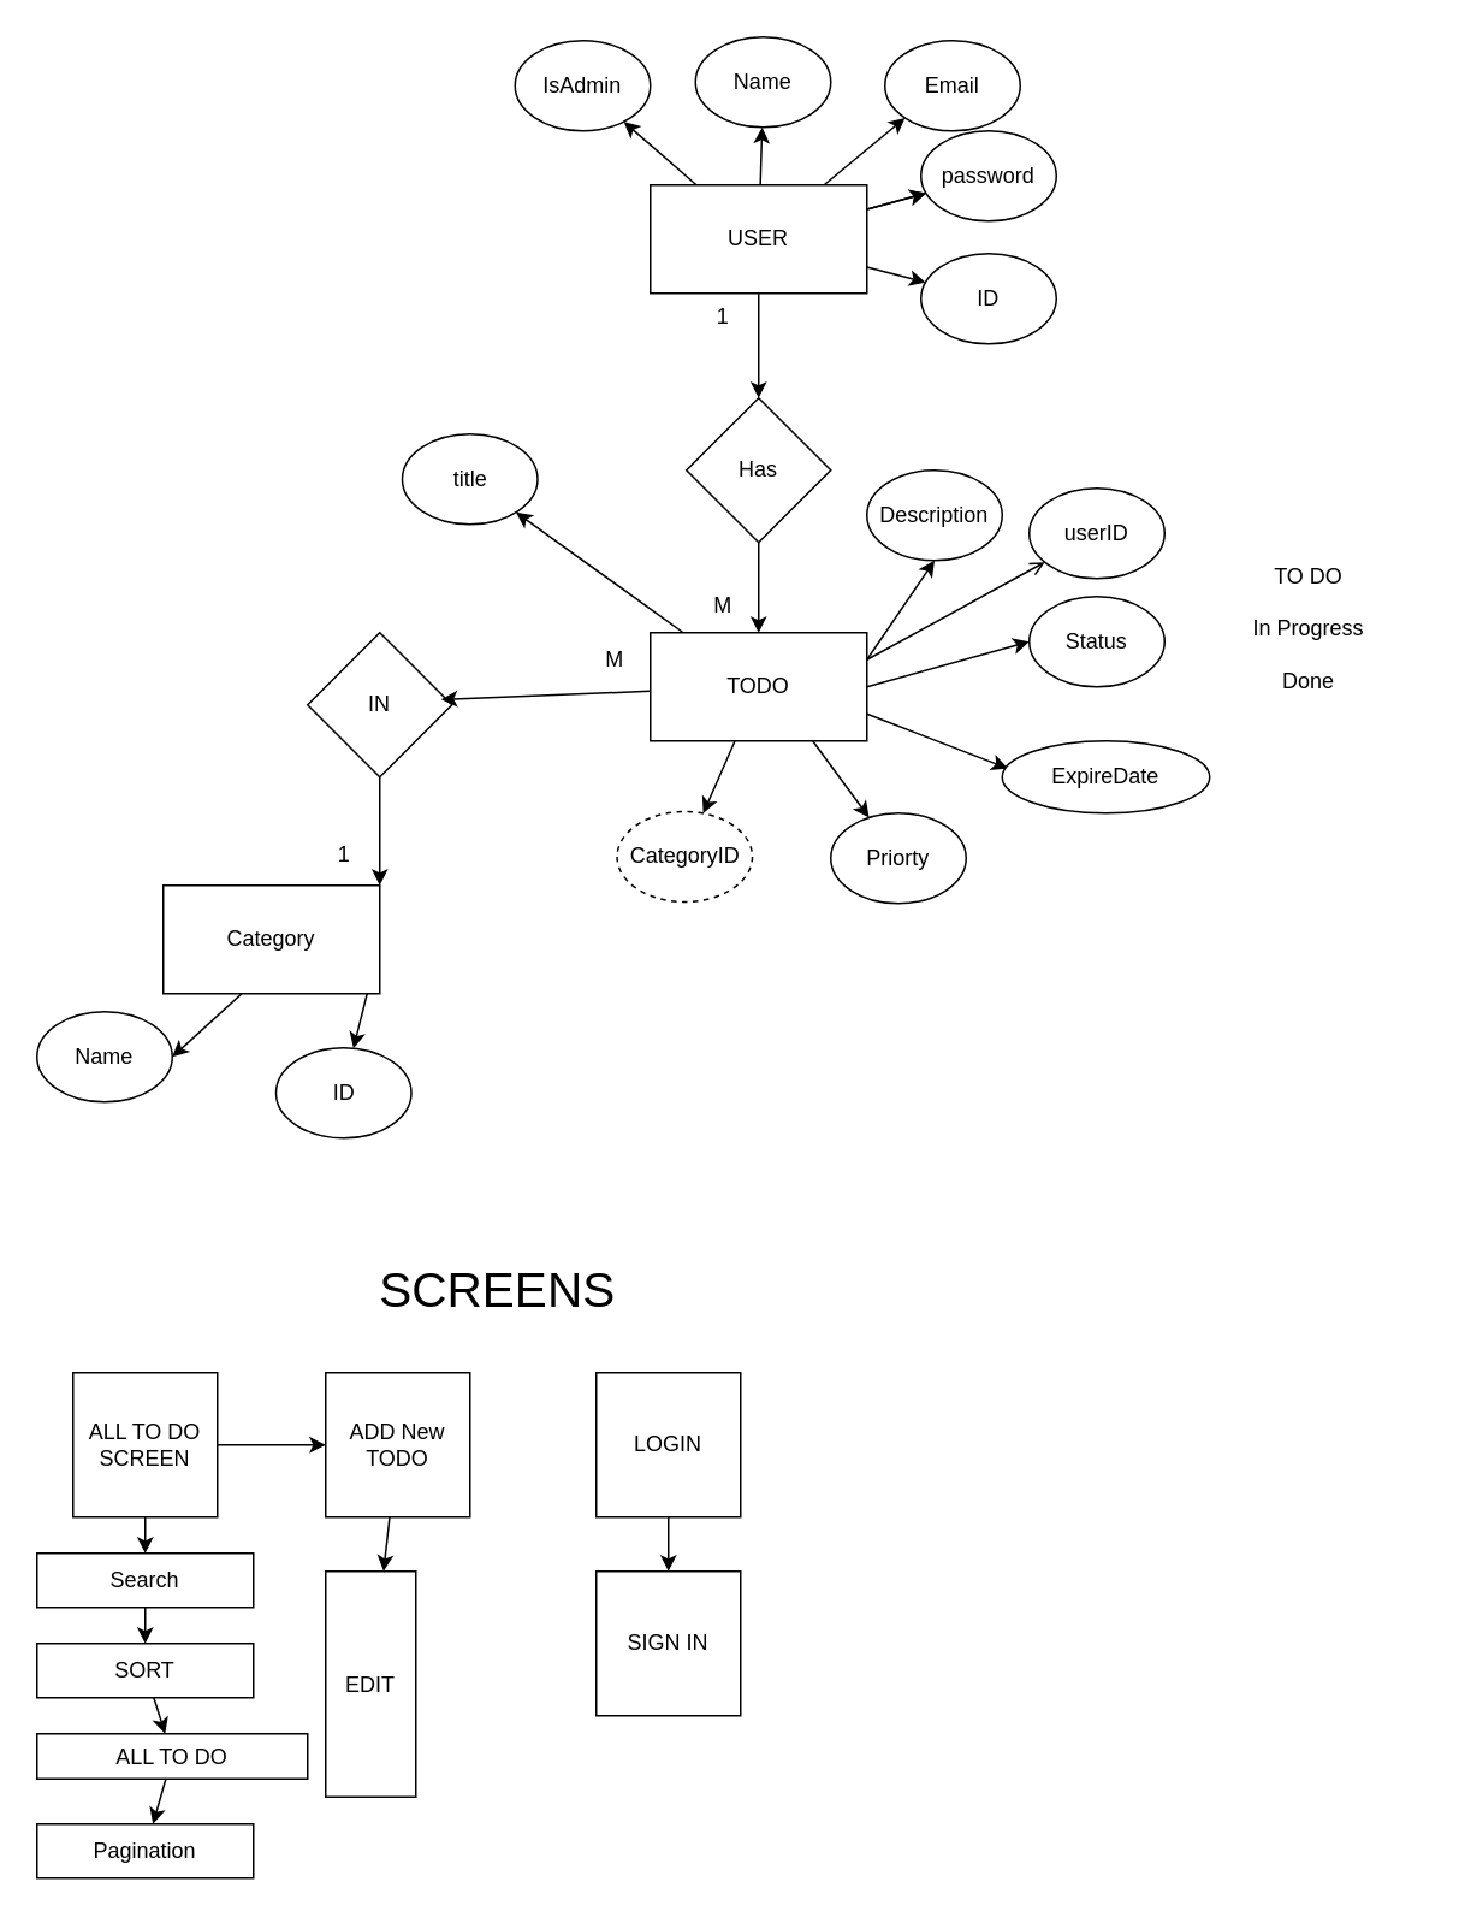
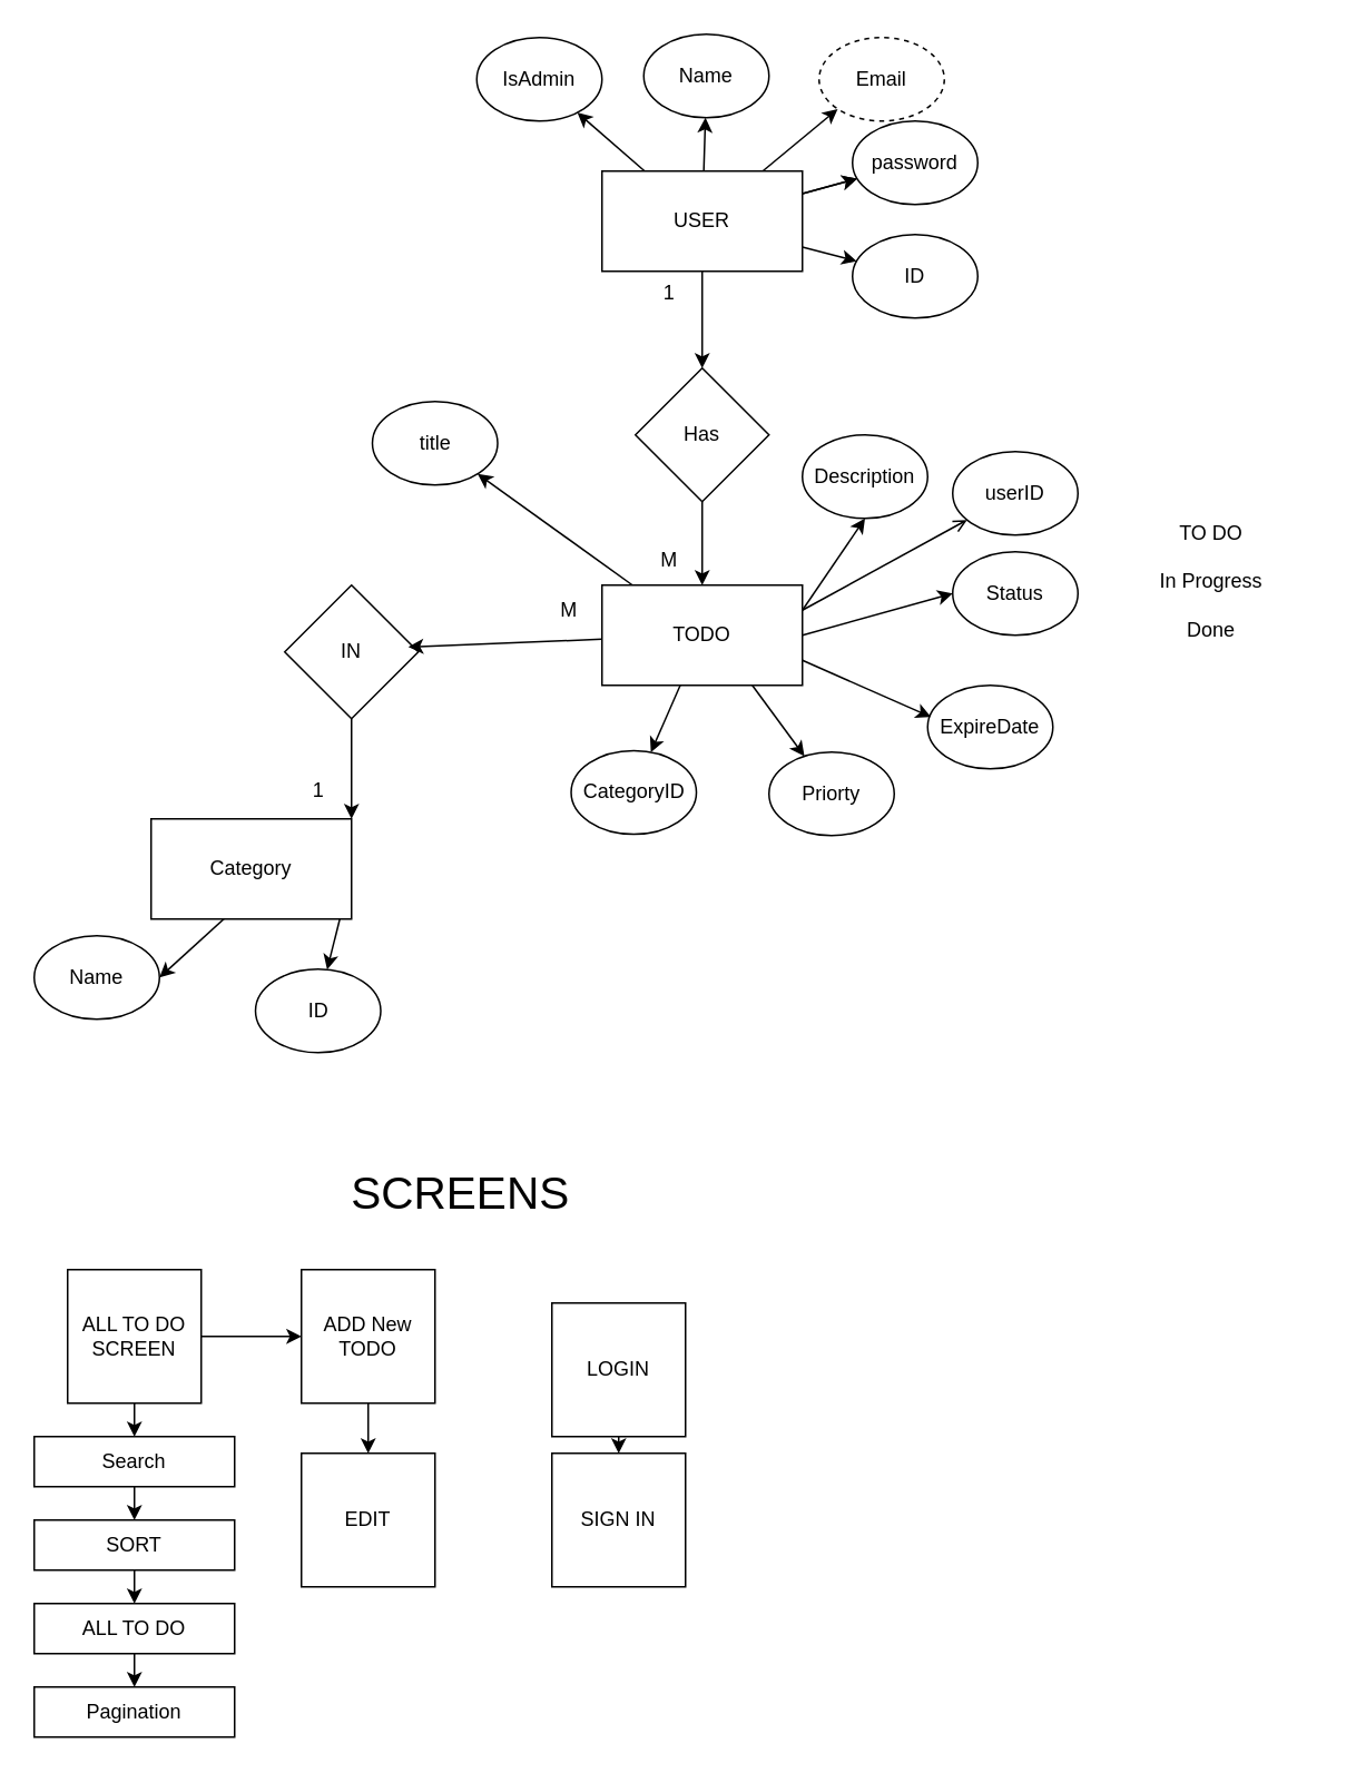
  <mxCell id="0" />
  <mxCell id="1" parent="0" />
  <mxCell id="2" value="title" style="ellipse;whiteSpace=wrap;html=1;" parent="1" vertex="1"><mxGeometry x="222.5" y="240" width="75" height="50" as="geometry" /></mxCell>
  <mxCell id="3" style="edgeStyle=none;html=1;" parent="1" source="10" target="2" edge="1"><mxGeometry relative="1" as="geometry"><mxPoint x="420" y="320" as="targetPoint" /></mxGeometry></mxCell>
  <mxCell id="4" style="edgeStyle=none;html=1;exitX=1;exitY=0.25;exitDx=0;exitDy=0;entryX=0.5;entryY=1;entryDx=0;entryDy=0;" parent="1" source="10" target="11" edge="1"><mxGeometry relative="1" as="geometry" /></mxCell>
  <mxCell id="5" style="edgeStyle=none;html=1;exitX=1;exitY=0.5;exitDx=0;exitDy=0;entryX=0;entryY=0.5;entryDx=0;entryDy=0;" parent="1" source="10" target="12" edge="1"><mxGeometry relative="1" as="geometry" /></mxCell>
  <mxCell id="6" style="edgeStyle=none;html=1;exitX=1;exitY=0.75;exitDx=0;exitDy=0;entryX=0.027;entryY=0.38;entryDx=0;entryDy=0;entryPerimeter=0;" parent="1" source="10" target="13" edge="1"><mxGeometry relative="1" as="geometry"><mxPoint x="543.482" y="414.479" as="targetPoint" /></mxGeometry></mxCell>
  <mxCell id="7" style="edgeStyle=none;html=1;exitX=0.75;exitY=1;exitDx=0;exitDy=0;" parent="1" source="10" target="14" edge="1"><mxGeometry relative="1" as="geometry" /></mxCell>
  <mxCell id="8" style="edgeStyle=none;html=1;exitX=1;exitY=0.25;exitDx=0;exitDy=0;endArrow=open;" parent="1" source="10" target="57" edge="1"><mxGeometry relative="1" as="geometry" /></mxCell>
  <mxCell id="9" value="" style="edgeStyle=none;html=1;" parent="1" source="10" target="58" edge="1"><mxGeometry relative="1" as="geometry" /></mxCell>
  <mxCell id="10" value="TODO" style="rounded=0;whiteSpace=wrap;html=1;" parent="1" vertex="1"><mxGeometry x="360" y="350" width="120" height="60" as="geometry" /></mxCell>
  <mxCell id="11" value="Description" style="ellipse;whiteSpace=wrap;html=1;" parent="1" vertex="1"><mxGeometry x="480" y="260" width="75" height="50" as="geometry" /></mxCell>
  <mxCell id="12" value="Status" style="ellipse;whiteSpace=wrap;html=1;" parent="1" vertex="1"><mxGeometry x="570" y="330" width="75" height="50" as="geometry" /></mxCell>
- <mxCell id="13" value="ExpireDate" style="ellipse;whiteSpace=wrap;html=1;" parent="1" vertex="1"><mxGeometry x="555" y="410" width="115" height="40" as="geometry" /></mxCell>
+ <mxCell id="13" value="ExpireDate" style="ellipse;whiteSpace=wrap;html=1;" parent="1" vertex="1"><mxGeometry x="555" y="410" width="75" height="50" as="geometry" /></mxCell>
  <mxCell id="14" value="Priorty" style="ellipse;whiteSpace=wrap;html=1;" parent="1" vertex="1"><mxGeometry x="460" y="450" width="75" height="50" as="geometry" /></mxCell>
  <mxCell id="15" style="edgeStyle=none;html=1;exitX=0;exitY=0.75;exitDx=0;exitDy=0;entryX=1;entryY=0.5;entryDx=0;entryDy=0;" parent="1" target="18" edge="1"><mxGeometry relative="1" as="geometry"><mxPoint x="150" y="535" as="sourcePoint" /></mxGeometry></mxCell>
  <mxCell id="16" value="" style="edgeStyle=none;html=1;" parent="1" target="60" edge="1"><mxGeometry relative="1" as="geometry"><mxPoint x="202.968" y="550" as="sourcePoint" /></mxGeometry></mxCell>
  <mxCell id="17" value="Category" style="rounded=0;whiteSpace=wrap;html=1;" parent="1" vertex="1"><mxGeometry x="90" y="490" width="120" height="60" as="geometry" /></mxCell>
  <mxCell id="18" value="Name" style="ellipse;whiteSpace=wrap;html=1;" parent="1" vertex="1"><mxGeometry x="20" y="560" width="75" height="50" as="geometry" /></mxCell>
  <mxCell id="19" style="edgeStyle=none;html=1;exitX=0.5;exitY=1;exitDx=0;exitDy=0;" parent="1" source="20" edge="1"><mxGeometry relative="1" as="geometry"><mxPoint x="210" y="490" as="targetPoint" /></mxGeometry></mxCell>
  <mxCell id="20" value="IN" style="rhombus;whiteSpace=wrap;html=1;" parent="1" vertex="1"><mxGeometry x="170" y="350" width="80" height="80" as="geometry" /></mxCell>
  <mxCell id="21" style="edgeStyle=none;html=1;entryX=0.925;entryY=0.463;entryDx=0;entryDy=0;entryPerimeter=0;" parent="1" source="10" target="20" edge="1"><mxGeometry relative="1" as="geometry" /></mxCell>
  <mxCell id="22" value="M" style="text;html=1;align=center;verticalAlign=middle;resizable=0;points=[];autosize=1;strokeColor=none;fillColor=none;" parent="1" vertex="1"><mxGeometry x="325" y="350" width="30" height="30" as="geometry" /></mxCell>
  <mxCell id="23" value="1" style="text;html=1;align=center;verticalAlign=middle;resizable=0;points=[];autosize=1;strokeColor=none;fillColor=none;" parent="1" vertex="1"><mxGeometry x="175" y="458" width="30" height="30" as="geometry" /></mxCell>
  <mxCell id="24" value="TO DO&lt;div&gt;&lt;font color=&quot;#000000&quot;&gt;&lt;br&gt;&lt;/font&gt;&lt;div&gt;In Progress&lt;/div&gt;&lt;div&gt;&lt;br&gt;&lt;/div&gt;&lt;div&gt;Done&lt;/div&gt;&lt;div&gt;&lt;br&gt;&lt;/div&gt;&lt;/div&gt;" style="text;html=1;align=center;verticalAlign=middle;whiteSpace=wrap;rounded=0;" parent="1" vertex="1"><mxGeometry x="660" y="315" width="130" height="80" as="geometry" /></mxCell>
  <mxCell id="25" value="" style="edgeStyle=none;html=1;" parent="1" source="27" target="29" edge="1"><mxGeometry relative="1" as="geometry" /></mxCell>
  <mxCell id="26" value="" style="edgeStyle=none;html=1;" parent="1" source="27" target="36" edge="1"><mxGeometry relative="1" as="geometry" /></mxCell>
  <mxCell id="27" value="ALL TO DO SCREEN" style="whiteSpace=wrap;html=1;aspect=fixed;" parent="1" vertex="1"><mxGeometry x="40" y="760" width="80" height="80" as="geometry" /></mxCell>
  <mxCell id="28" value="" style="edgeStyle=none;html=1;" parent="1" source="29" target="30" edge="1"><mxGeometry relative="1" as="geometry" /></mxCell>
  <mxCell id="29" value="ADD New TODO" style="whiteSpace=wrap;html=1;aspect=fixed;" parent="1" vertex="1"><mxGeometry x="180" y="760" width="80" height="80" as="geometry" /></mxCell>
- <mxCell id="30" value="EDIT" style="whiteSpace=wrap;html=1;aspect=fixed;" parent="1" vertex="1"><mxGeometry x="180" y="870" width="50" height="125" as="geometry" /></mxCell>
+ <mxCell id="30" value="EDIT" style="whiteSpace=wrap;html=1;aspect=fixed;" parent="1" vertex="1"><mxGeometry x="180" y="870" width="80" height="80" as="geometry" /></mxCell>
  <mxCell id="31" value="&lt;font style=&quot;font-size: 27px;&quot;&gt;SCREENS&lt;/font&gt;" style="text;html=1;align=center;verticalAlign=middle;resizable=0;points=[];autosize=1;strokeColor=none;fillColor=none;" parent="1" vertex="1"><mxGeometry x="200" y="690" width="150" height="50" as="geometry" /></mxCell>
  <mxCell id="32" value="" style="edgeStyle=none;html=1;" parent="1" source="33" target="34" edge="1"><mxGeometry relative="1" as="geometry" /></mxCell>
- <mxCell id="33" value="LOGIN" style="whiteSpace=wrap;html=1;aspect=fixed;" parent="1" vertex="1"><mxGeometry x="330" y="760" width="80" height="80" as="geometry" /></mxCell>
+ <mxCell id="33" value="LOGIN" style="whiteSpace=wrap;html=1;aspect=fixed;" parent="1" vertex="1"><mxGeometry x="330" y="780" width="80" height="80" as="geometry" /></mxCell>
  <mxCell id="34" value="SIGN IN" style="whiteSpace=wrap;html=1;aspect=fixed;" parent="1" vertex="1"><mxGeometry x="330" y="870" width="80" height="80" as="geometry" /></mxCell>
  <mxCell id="35" value="" style="edgeStyle=none;html=1;" parent="1" source="36" target="38" edge="1"><mxGeometry relative="1" as="geometry" /></mxCell>
  <mxCell id="36" value="Search" style="whiteSpace=wrap;html=1;" parent="1" vertex="1"><mxGeometry x="20" y="860" width="120" height="30" as="geometry" /></mxCell>
  <mxCell id="37" value="" style="edgeStyle=none;html=1;" parent="1" source="38" target="40" edge="1"><mxGeometry relative="1" as="geometry" /></mxCell>
  <mxCell id="38" value="SORT" style="whiteSpace=wrap;html=1;" parent="1" vertex="1"><mxGeometry x="20" y="910" width="120" height="30" as="geometry" /></mxCell>
  <mxCell id="39" value="" style="edgeStyle=none;html=1;" parent="1" source="40" target="41" edge="1"><mxGeometry relative="1" as="geometry" /></mxCell>
- <mxCell id="40" value="ALL TO DO" style="whiteSpace=wrap;html=1;" parent="1" vertex="1"><mxGeometry x="20" y="960" width="150" height="25" as="geometry" /></mxCell>
+ <mxCell id="40" value="ALL TO DO" style="whiteSpace=wrap;html=1;" parent="1" vertex="1"><mxGeometry x="20" y="960" width="120" height="30" as="geometry" /></mxCell>
  <mxCell id="41" value="Pagination" style="whiteSpace=wrap;html=1;" parent="1" vertex="1"><mxGeometry x="20" y="1010" width="120" height="30" as="geometry" /></mxCell>
  <mxCell id="42" value="" style="edgeStyle=none;html=1;" parent="1" source="49" target="51" edge="1"><mxGeometry relative="1" as="geometry" /></mxCell>
  <mxCell id="43" value="" style="edgeStyle=none;html=1;" parent="1" source="49" target="50" edge="1"><mxGeometry relative="1" as="geometry" /></mxCell>
  <mxCell id="44" value="" style="edgeStyle=none;html=1;" parent="1" source="49" target="50" edge="1"><mxGeometry relative="1" as="geometry" /></mxCell>
  <mxCell id="45" style="edgeStyle=none;html=1;" parent="1" source="49" target="52" edge="1"><mxGeometry relative="1" as="geometry" /></mxCell>
  <mxCell id="46" value="" style="edgeStyle=none;html=1;entryX=0.5;entryY=0;entryDx=0;entryDy=0;" parent="1" source="49" target="54" edge="1"><mxGeometry relative="1" as="geometry"><mxPoint x="420" y="190" as="targetPoint" /></mxGeometry></mxCell>
  <mxCell id="47" value="" style="edgeStyle=none;html=1;" parent="1" source="49" target="59" edge="1"><mxGeometry relative="1" as="geometry" /></mxCell>
  <mxCell id="48" style="edgeStyle=none;html=1;entryX=0;entryY=1;entryDx=0;entryDy=0;" edge="1" parent="1" source="49" target="61"><mxGeometry relative="1" as="geometry" /></mxCell>
  <mxCell id="49" value="USER" style="rounded=0;whiteSpace=wrap;html=1;" parent="1" vertex="1"><mxGeometry x="360" y="102" width="120" height="60" as="geometry" /></mxCell>
  <mxCell id="50" value="password" style="ellipse;whiteSpace=wrap;html=1;" parent="1" vertex="1"><mxGeometry x="510" y="72" width="75" height="50" as="geometry" /></mxCell>
  <mxCell id="51" value="Name" style="ellipse;whiteSpace=wrap;html=1;" parent="1" vertex="1"><mxGeometry x="385" y="20" width="75" height="50" as="geometry" /></mxCell>
  <mxCell id="52" value="IsAdmin" style="ellipse;whiteSpace=wrap;html=1;" parent="1" vertex="1"><mxGeometry x="285" y="22" width="75" height="50" as="geometry" /></mxCell>
  <mxCell id="53" value="" style="edgeStyle=none;html=1;" parent="1" source="54" target="10" edge="1"><mxGeometry relative="1" as="geometry" /></mxCell>
  <mxCell id="54" value="Has" style="rhombus;whiteSpace=wrap;html=1;" parent="1" vertex="1"><mxGeometry x="380" y="220" width="80" height="80" as="geometry" /></mxCell>
  <mxCell id="55" value="1" style="text;html=1;align=center;verticalAlign=middle;resizable=0;points=[];autosize=1;strokeColor=none;fillColor=none;" parent="1" vertex="1"><mxGeometry x="385" y="160" width="30" height="30" as="geometry" /></mxCell>
  <mxCell id="56" value="M" style="text;html=1;align=center;verticalAlign=middle;resizable=0;points=[];autosize=1;strokeColor=none;fillColor=none;" parent="1" vertex="1"><mxGeometry x="385" y="320" width="30" height="30" as="geometry" /></mxCell>
  <mxCell id="57" value="userID" style="ellipse;whiteSpace=wrap;html=1;" parent="1" vertex="1"><mxGeometry x="570" y="270" width="75" height="50" as="geometry" /></mxCell>
- <mxCell id="58" value="CategoryID" style="ellipse;whiteSpace=wrap;html=1;dashed=1;" parent="1" vertex="1"><mxGeometry x="341.52" y="449.17" width="75" height="50" as="geometry" /></mxCell>
+ <mxCell id="58" value="CategoryID" style="ellipse;whiteSpace=wrap;html=1;" parent="1" vertex="1"><mxGeometry x="341.52" y="449.17" width="75" height="50" as="geometry" /></mxCell>
  <mxCell id="59" value="ID" style="ellipse;whiteSpace=wrap;html=1;" parent="1" vertex="1"><mxGeometry x="510" y="140" width="75" height="50" as="geometry" /></mxCell>
  <mxCell id="60" value="ID" style="ellipse;whiteSpace=wrap;html=1;" parent="1" vertex="1"><mxGeometry x="152.5" y="580" width="75" height="50" as="geometry" /></mxCell>
- <mxCell id="61" value="Email" style="ellipse;whiteSpace=wrap;html=1;" vertex="1" parent="1"><mxGeometry x="490" y="22" width="75" height="50" as="geometry" /></mxCell>
+ <mxCell id="61" value="Email" style="ellipse;whiteSpace=wrap;html=1;dashed=1;" vertex="1" parent="1"><mxGeometry x="490" y="22" width="75" height="50" as="geometry" /></mxCell>
